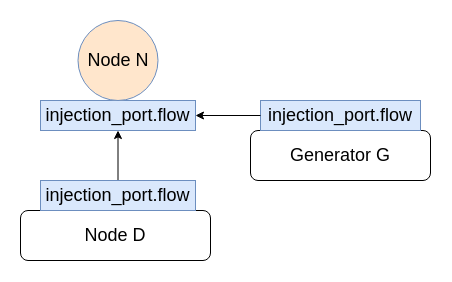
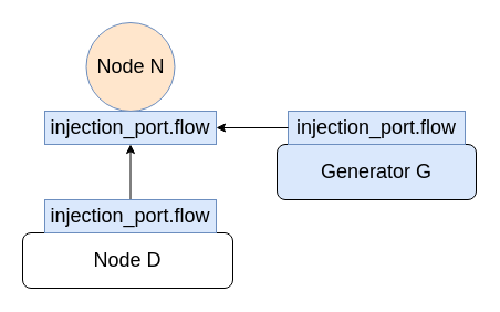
  <mxCell id="0" />
  <mxCell id="1" parent="0" />
  <mxCell id="2" value="" style="group" parent="1" vertex="1" connectable="0"><mxGeometry x="130" y="20" width="200" height="240" as="geometry" /></mxCell>
  <mxCell id="3" value="&lt;font style=&quot;font-size: 18px;&quot;&gt;injection_port.flow&lt;/font&gt;" style="rounded=0;whiteSpace=wrap;html=1;fillColor=#dae8fc;strokeColor=#6c8ebf;container=0;" parent="2" vertex="1"><mxGeometry x="-90" y="80" width="155" height="30" as="geometry" /></mxCell>
  <mxCell id="4" value="&lt;font style=&quot;font-size: 18px;&quot;&gt;Node D&lt;/font&gt;" style="rounded=1;whiteSpace=wrap;html=1;container=0;" parent="2" vertex="1"><mxGeometry x="-110" y="190" width="190" height="50" as="geometry" /></mxCell>
  <mxCell id="5" style="edgeStyle=none;html=1;entryX=0.5;entryY=1;entryDx=0;entryDy=0;" parent="2" source="6" target="3" edge="1"><mxGeometry relative="1" as="geometry" /></mxCell>
  <mxCell id="6" value="&lt;font style=&quot;font-size: 18px;&quot;&gt;injection_port.flow&lt;/font&gt;" style="rounded=0;whiteSpace=wrap;html=1;fillColor=#dae8fc;strokeColor=#6c8ebf;container=0;" parent="2" vertex="1"><mxGeometry x="-90" y="160" width="155" height="30" as="geometry" /></mxCell>
- <mxCell id="7" value="&lt;font style=&quot;font-size: 18px;&quot;&gt;Generator G&lt;/font&gt;" style="rounded=1;whiteSpace=wrap;html=1;container=0;" parent="1" vertex="1"><mxGeometry x="250" y="130" width="180" height="50" as="geometry" /></mxCell>
+ <mxCell id="7" value="&lt;font style=&quot;font-size: 18px;&quot;&gt;Generator G&lt;/font&gt;" style="rounded=1;whiteSpace=wrap;html=1;container=0;fillColor=#dae8fc;" parent="1" vertex="1"><mxGeometry x="250" y="130" width="180" height="50" as="geometry" /></mxCell>
  <mxCell id="8" value="&lt;font style=&quot;font-size: 18px;&quot;&gt;injection_port.flow&lt;/font&gt;" style="rounded=0;whiteSpace=wrap;html=1;fillColor=#dae8fc;strokeColor=#6c8ebf;container=0;" parent="1" vertex="1"><mxGeometry x="260" y="100" width="160" height="30" as="geometry" /></mxCell>
  <mxCell id="9" style="edgeStyle=none;html=1;entryX=1;entryY=0.5;entryDx=0;entryDy=0;" parent="1" source="8" target="3" edge="1"><mxGeometry relative="1" as="geometry" /></mxCell>
  <mxCell id="10" value="&lt;font style=&quot;font-size: 18px;&quot;&gt;Node N&lt;/font&gt;" style="ellipse;whiteSpace=wrap;html=1;aspect=fixed;fillColor=#ffe6cc;strokeColor=#6c8ebf;container=0;" parent="1" vertex="1"><mxGeometry x="77.5" y="20" width="80" height="80" as="geometry" /></mxCell>
